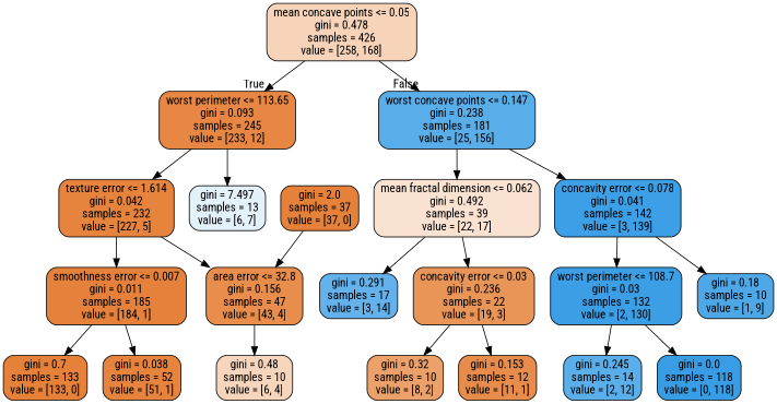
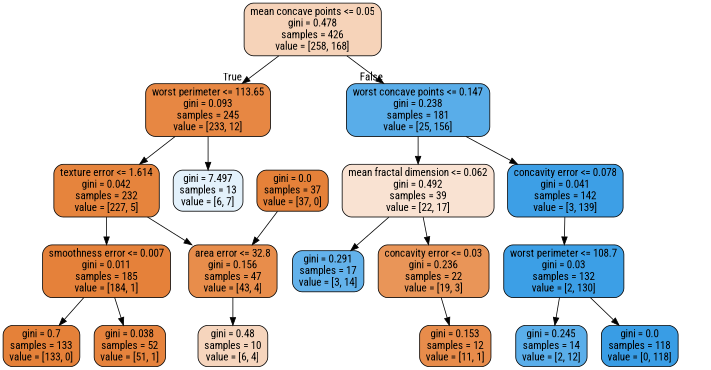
  digraph {
    fontname="Roboto Condensed"
    node [color=black fillcolor="#e58139ff" fontname="Roboto Condensed" shape=box style="filled, rounded"]
    edge [fontname="Roboto Condensed"]
    n1 [fillcolor="#e5813959" label="mean concave points <= 0.05\ngini = 0.478\nsamples = 426\nvalue = [258, 168]"]
    n2 [fillcolor="#e58139f2" label="worst perimeter <= 113.65\ngini = 0.093\nsamples = 245\nvalue = [233, 12]"]
    n3 [fillcolor="#399de5d6" label="worst concave points <= 0.147\ngini = 0.238\nsamples = 181\nvalue = [25, 156]"]
    n4 [fillcolor="#e58139f9" label="texture error <= 1.614\ngini = 0.042\nsamples = 232\nvalue = [227, 5]"]
    n5 [fillcolor="#399de524" label="gini = 7.497\nsamples = 13\nvalue = [6, 7]"]
    n6 [fillcolor="#e581393a" label="mean fractal dimension <= 0.062\ngini = 0.492\nsamples = 39\nvalue = [22, 17]"]
    n7 [fillcolor="#399de5f9" label="concavity error <= 0.078\ngini = 0.041\nsamples = 142\nvalue = [3, 139]"]
    n8 [fillcolor="#e58139fe" label="smoothness error <= 0.007\ngini = 0.011\nsamples = 185\nvalue = [184, 1]"]
    n9 [fillcolor="#e58139e7" label="area error <= 32.8\ngini = 0.156\nsamples = 47\nvalue = [43, 4]"]
    n10 [label="gini = 0.7\nsamples = 133\nvalue = [133, 0]"]
    n11 [fillcolor="#e58139fa" label="gini = 0.038\nsamples = 52\nvalue = [51, 1]"]
    n12 [fillcolor="#e5813955" label="gini = 0.48\nsamples = 10\nvalue = [6, 4]"]
-   n13 [label="gini = 2.0\nsamples = 37\nvalue = [37, 0]"]
+   n13 [label="gini = 0.0\nsamples = 37\nvalue = [37, 0]"]
    n14 [fillcolor="#399de5c8" label="gini = 0.291\nsamples = 17\nvalue = [3, 14]"]
    n15 [fillcolor="#e58139d7" label="concavity error <= 0.03\ngini = 0.236\nsamples = 22\nvalue = [19, 3]"]
    n16 [fillcolor="#399de5fb" label="worst perimeter <= 108.7\ngini = 0.03\nsamples = 132\nvalue = [2, 130]"]
-   n17 [fillcolor="#399de5e3" label="gini = 0.18\nsamples = 10\nvalue = [1, 9]"]
-   n18 [fillcolor="#e58139bf" label="gini = 0.32\nsamples = 10\nvalue = [8, 2]"]
    n19 [fillcolor="#e58139e8" label="gini = 0.153\nsamples = 12\nvalue = [11, 1]"]
    n20 [fillcolor="#399de5d4" label="gini = 0.245\nsamples = 14\nvalue = [2, 12]"]
    n21 [fillcolor="#399de5ff" label="gini = 0.0\nsamples = 118\nvalue = [0, 118]"]
    n1 -> n2 [headlabel=True labelangle=45 labeldistance=2.5]
    n1 -> n3 [headlabel=False labelangle=-45 labeldistance=2.5]
    n2 -> n4
    n2 -> n5
    n3 -> n6
    n3 -> n7
    n4 -> n8
    n4 -> n9
    n6 -> n14
    n6 -> n15
    n7 -> n16
-   n7 -> n17
    n8 -> n10
    n8 -> n11
    n9 -> n12
    n13 -> n9
-   n15 -> n18
    n15 -> n19
    n16 -> n20
    n16 -> n21
  }
